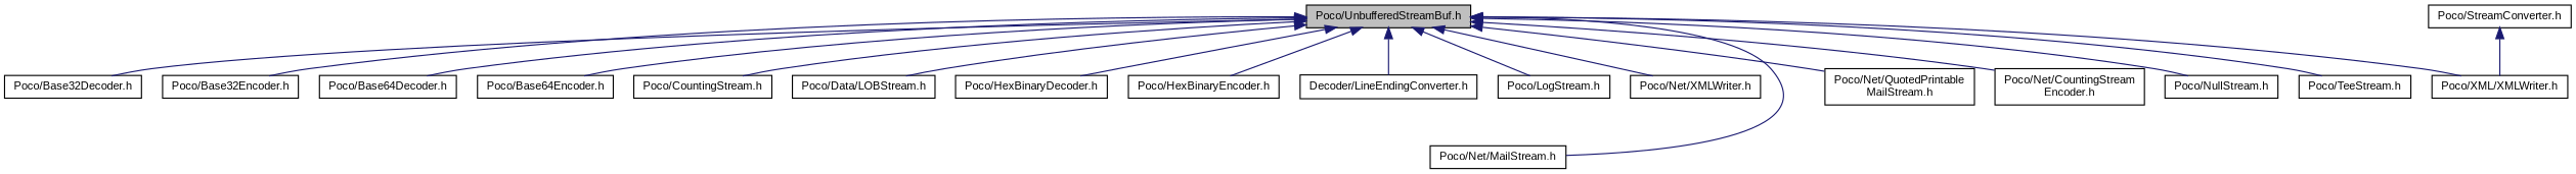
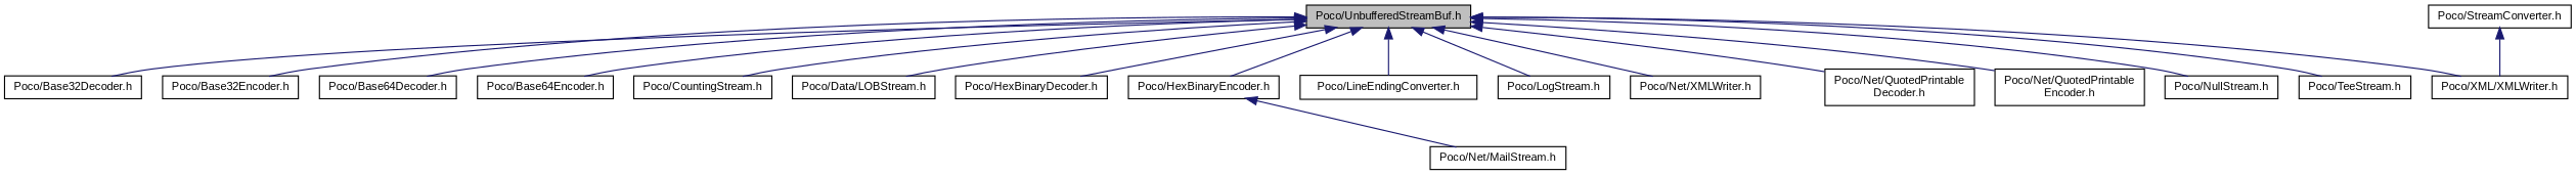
  digraph {
    fontname="Liberation Sans"
    node [color=black fillcolor=white fontname="Liberation Sans" fontsize=10 shape=record style=filled]
    edge [color=midnightblue dir=back fontname="Liberation Sans" fontsize=10 labelfontname=Helvetica labelfontsize=10 style=solid]
    n1 [fillcolor=grey75 fontcolor=black height=0.2 label="Poco/UnbufferedStreamBuf.h" width=0.4]
    n2 [height=0.2 label="Poco/Base32Decoder.h" width=0.4]
    n3 [height=0.2 label="Poco/Base32Encoder.h" width=0.4]
    n4 [height=0.2 label="Poco/Base64Decoder.h" width=0.4]
    n5 [height=0.2 label="Poco/Base64Encoder.h" width=0.4]
    n6 [height=0.2 label="Poco/CountingStream.h" width=0.4]
    n7 [height=0.2 label="Poco/Data/LOBStream.h" width=0.4]
    n8 [height=0.2 label="Poco/HexBinaryDecoder.h" width=0.4]
    n9 [height=0.2 label="Poco/HexBinaryEncoder.h" width=0.4]
-   n10 [height=0.2 label="Decoder/LineEndingConverter.h" width=0.4]
+   n10 [height=0.2 label="Poco/LineEndingConverter.h" width=0.4]
    n11 [height=0.2 label="Poco/LogStream.h" width=0.4]
    n12 [height=0.2 label="Poco/Net/XMLWriter.h" width=0.4]
    n13 [height=0.2 label="Poco/Net/MailStream.h" width=0.4]
-   n14 [height=0.2 label="Poco/Net/QuotedPrintable\lMailStream.h" width=0.4]
-   n15 [height=0.2 label="Poco/Net/CountingStream\lEncoder.h" width=0.4]
+   n14 [height=0.2 label="Poco/Net/QuotedPrintable\lDecoder.h" width=0.4]
+   n15 [height=0.2 label="Poco/Net/QuotedPrintable\lEncoder.h" width=0.4]
    n16 [height=0.2 label="Poco/NullStream.h" width=0.4]
    n17 [height=0.2 label="Poco/TeeStream.h" width=0.4]
    n18 [height=0.2 label="Poco/XML/XMLWriter.h" width=0.4]
    n19 [height=0.2 label="Poco/StreamConverter.h" width=0.4]
    n1 -> n2
    n1 -> n3
    n1 -> n4
    n1 -> n5
    n1 -> n6
    n1 -> n7
    n1 -> n8
    n1 -> n9
    n1 -> n10
    n1 -> n11
    n1 -> n12
-   n1 -> n13
+   n9 -> n13
    n1 -> n14
    n1 -> n15
    n1 -> n16
    n1 -> n17
    n1 -> n18
    n19 -> n18
  }
